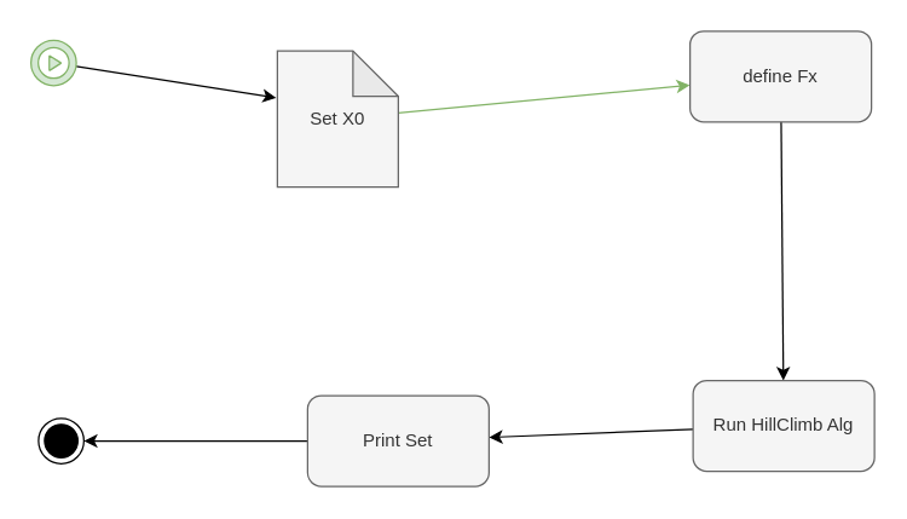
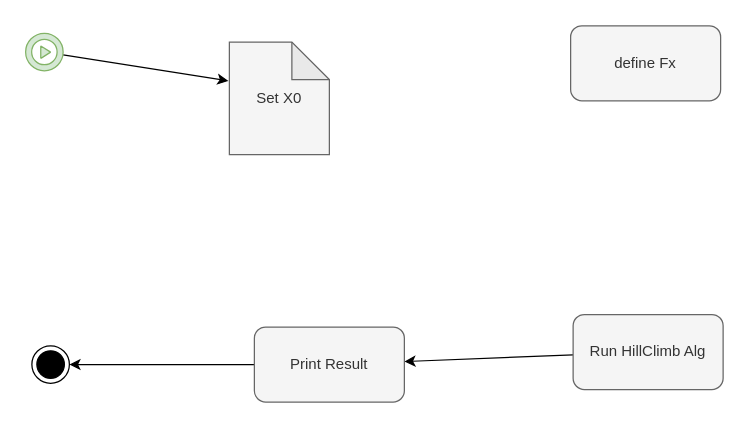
  <mxCell id="0" />
  <mxCell id="1" parent="0" />
- <mxCell id="2" style="edgeStyle=none;rounded=0;orthogonalLoop=1;jettySize=auto;html=1;fillColor=#d5e8d4;strokeColor=#82b366;" parent="1" source="3" target="8" edge="1"><mxGeometry relative="1" as="geometry" /></mxCell>
  <mxCell id="3" value="Set X0" style="shape=note;whiteSpace=wrap;html=1;backgroundOutline=1;darkOpacity=0.05;fillColor=#f5f5f5;strokeColor=#666666;fontColor=#333333;" parent="1" vertex="1"><mxGeometry x="183" y="33" width="80" height="90" as="geometry" /></mxCell>
  <mxCell id="4" style="edgeStyle=none;rounded=0;orthogonalLoop=1;jettySize=auto;html=1;entryX=-0.009;entryY=0.346;entryDx=0;entryDy=0;entryPerimeter=0;" parent="1" source="5" target="3" edge="1"><mxGeometry relative="1" as="geometry" /></mxCell>
  <mxCell id="5" value="" style="sketch=0;html=1;aspect=fixed;strokeColor=#82b366;shadow=0;fillColor=#d5e8d4;verticalAlign=top;labelPosition=center;verticalLabelPosition=bottom;shape=mxgraph.gcp2.play_start" parent="1" vertex="1"><mxGeometry x="20" y="26" width="30" height="30" as="geometry" /></mxCell>
  <mxCell id="6" value="" style="ellipse;html=1;shape=endState;fillColor=strokeColor;" parent="1" vertex="1"><mxGeometry x="25" y="276" width="30" height="30" as="geometry" /></mxCell>
- <mxCell id="7" style="edgeStyle=none;rounded=0;orthogonalLoop=1;jettySize=auto;html=1;" parent="1" source="8" target="10" edge="1"><mxGeometry relative="1" as="geometry" /></mxCell>
  <mxCell id="8" value="define Fx" style="rounded=1;whiteSpace=wrap;html=1;fillColor=#f5f5f5;strokeColor=#666666;fontColor=#333333;" parent="1" vertex="1"><mxGeometry x="456" y="20" width="120" height="60" as="geometry" /></mxCell>
  <mxCell id="9" style="edgeStyle=none;rounded=0;orthogonalLoop=1;jettySize=auto;html=1;" parent="1" source="10" target="12" edge="1"><mxGeometry relative="1" as="geometry" /></mxCell>
  <mxCell id="10" value="Run HillClimb Alg" style="rounded=1;whiteSpace=wrap;html=1;fillColor=#f5f5f5;strokeColor=#666666;fontColor=#333333;" parent="1" vertex="1"><mxGeometry x="458" y="251" width="120" height="60" as="geometry" /></mxCell>
  <mxCell id="11" style="edgeStyle=none;rounded=0;orthogonalLoop=1;jettySize=auto;html=1;" parent="1" source="12" target="6" edge="1"><mxGeometry relative="1" as="geometry" /></mxCell>
- <mxCell id="12" value="Print Set" style="rounded=1;whiteSpace=wrap;html=1;fillColor=#f5f5f5;fontColor=#333333;strokeColor=#666666;" parent="1" vertex="1"><mxGeometry x="203" y="261" width="120" height="60" as="geometry" /></mxCell>
+ <mxCell id="12" value="Print Result" style="rounded=1;whiteSpace=wrap;html=1;fillColor=#f5f5f5;fontColor=#333333;strokeColor=#666666;" parent="1" vertex="1"><mxGeometry x="203" y="261" width="120" height="60" as="geometry" /></mxCell>
